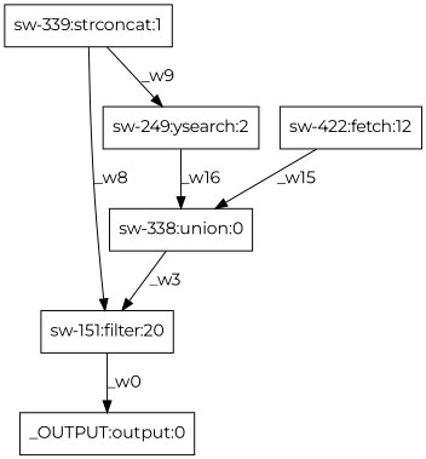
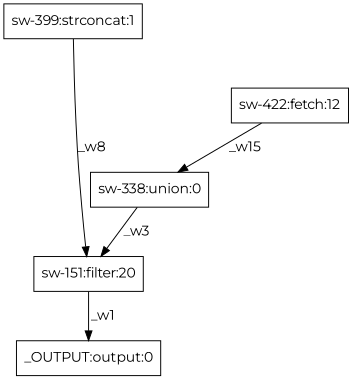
  digraph {
    fontname=Montserrat
    node [fontname=Montserrat shape=box]
    edge [fontname=Montserrat]
    n1 [label="_OUTPUT:output:0"]
    n2 [label="sw-151:filter:20"]
-   n3 [label="sw-249:ysearch:2"]
    n4 [label="sw-338:union:0"]
-   n5 [label="sw-339:strconcat:1"]
+   n5 [label="sw-399:strconcat:1"]
    n6 [label="sw-422:fetch:12"]
-   n2 -> n1 [label=_w0]
-   n3 -> n4 [label=_w16]
+   n2 -> n1 [label=_w1]
    n4 -> n2 [label=_w3]
    n5 -> n2 [label=_w8]
-   n5 -> n3 [label=_w9]
    n6 -> n4 [label=_w15]
  }
